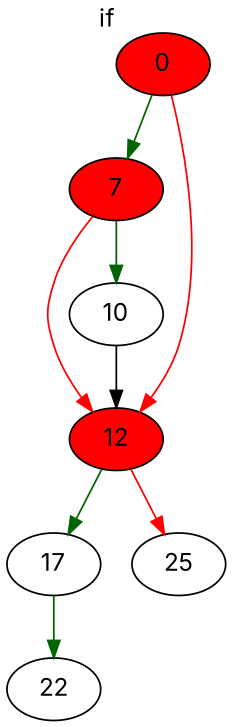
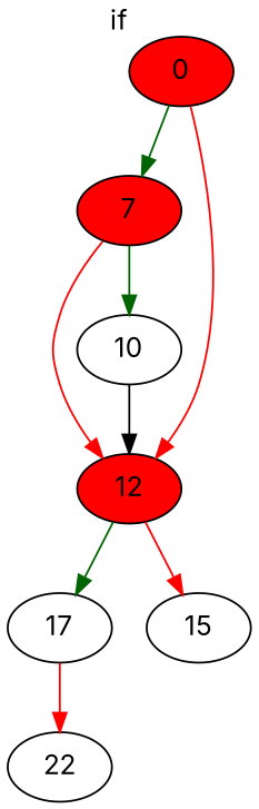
  strict digraph {
    fontname=Inter
    node [fontname=Inter]
    edge [color=red cond=false fontname=Inter]
    0 [entry=true fillcolor=red style=filled xlabel=if]
    7 [fillcolor=red style=filled]
    12 [fillcolor=red style=filled]
    10
    17
-   15 [label=25]
+   15
    22
    0 -> 7 [color=darkgreen cond=true]
    0 -> 12
    7 -> 12
    7 -> 10 [color=darkgreen cond=true]
    12 -> 17 [color=darkgreen cond=true]
    12 -> 15
    10 -> 12 [color="" cond=""]
-   17 -> 22 [color=darkgreen]
+   17 -> 22
  }
